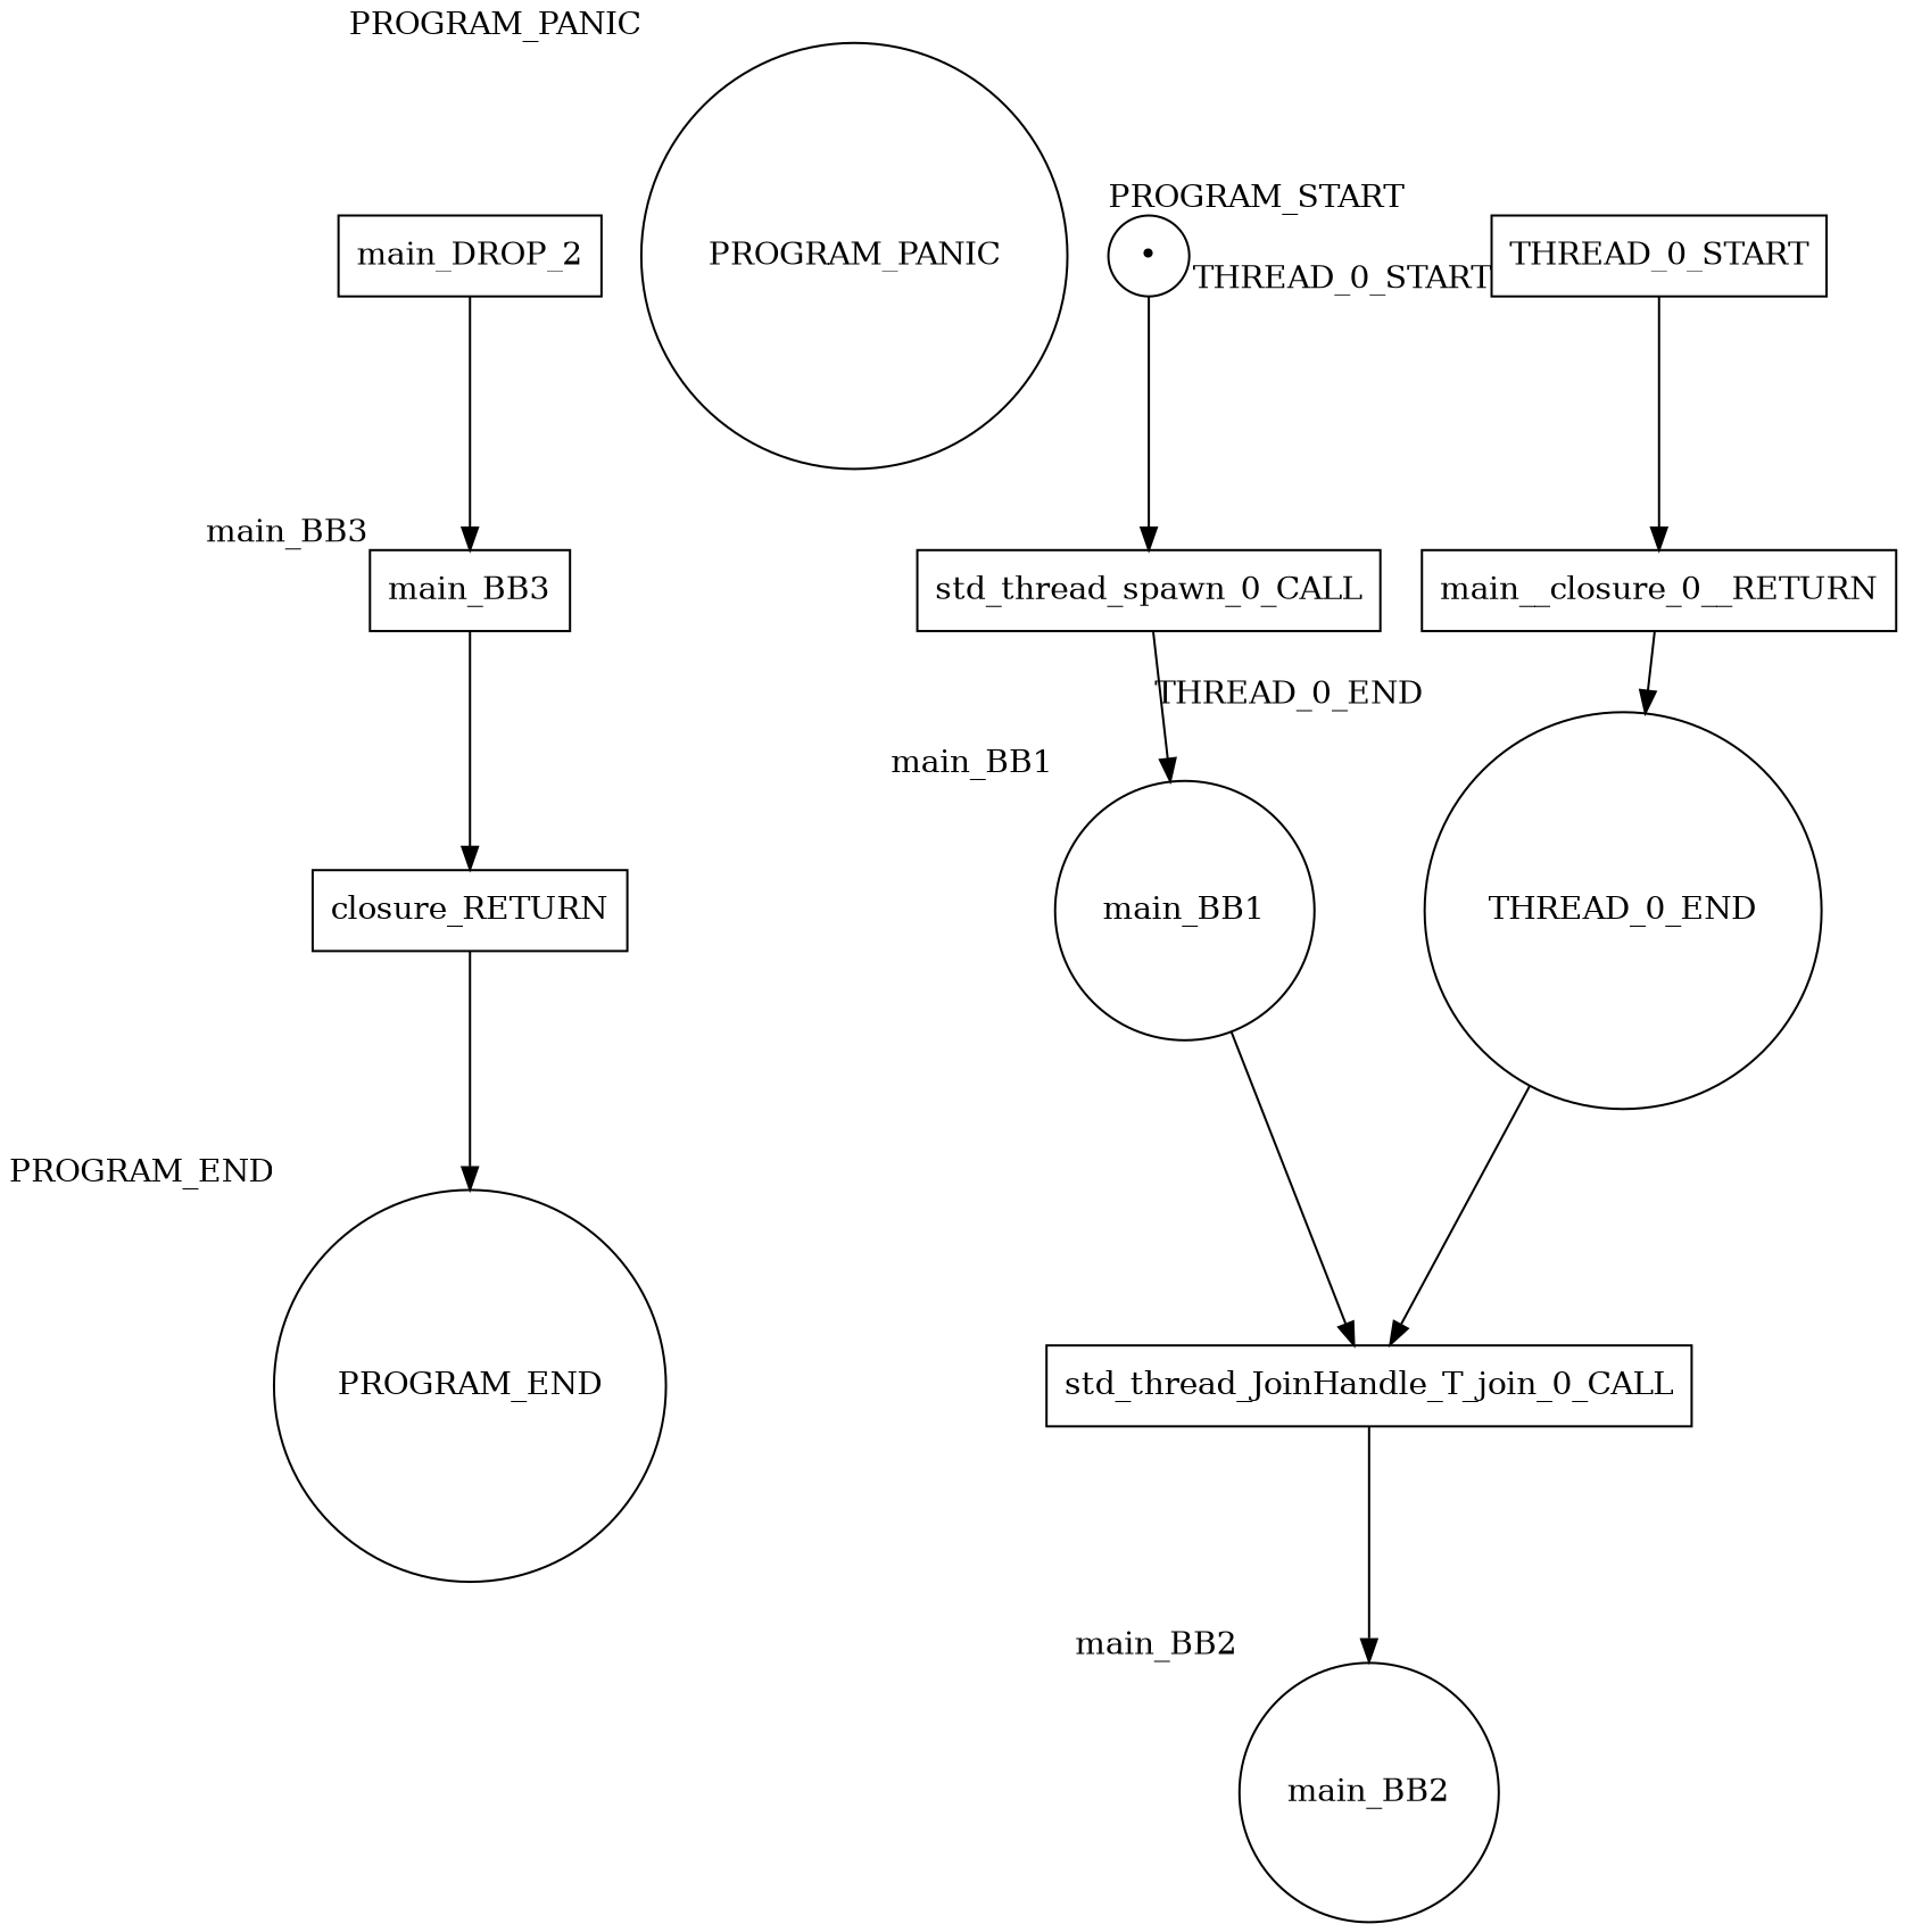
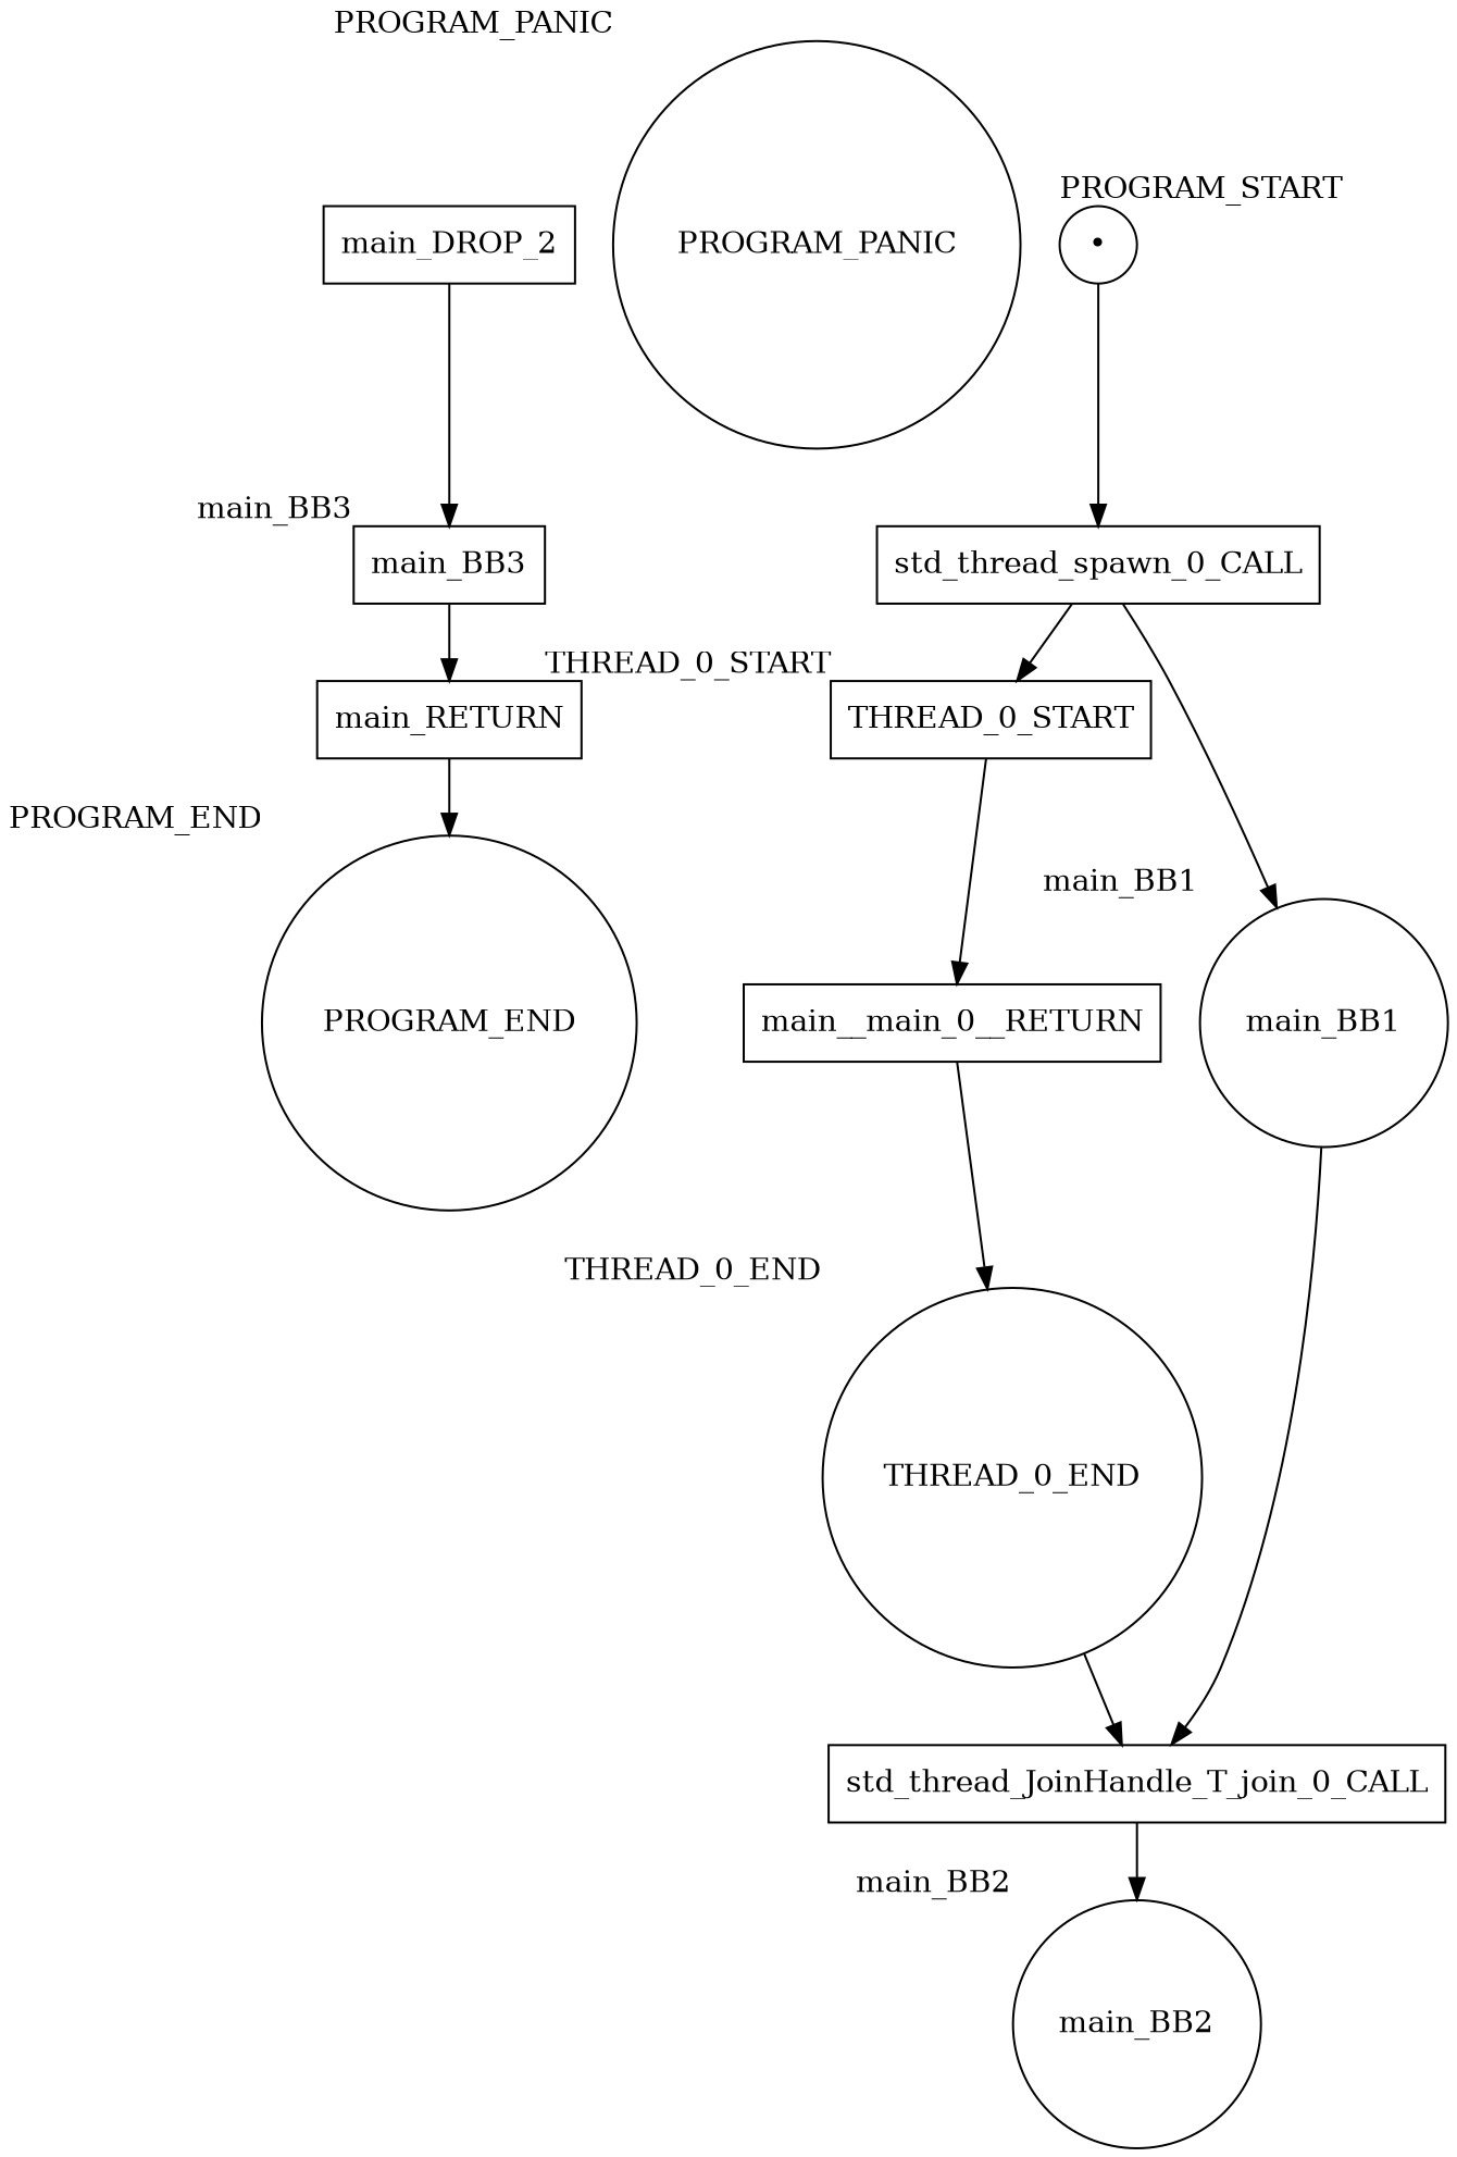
  digraph {
    node [shape=box]
    PROGRAM_END [shape=circle xlabel=PROGRAM_END]
    PROGRAM_PANIC [shape=circle xlabel=PROGRAM_PANIC]
    n3 [label="•" shape=circle xlabel=PROGRAM_START]
    n4 [label=std_thread_spawn_0_CALL]
    THREAD_0_START [xlabel=THREAD_0_START]
    main_BB1 [shape=circle xlabel=main_BB1]
    THREAD_0_END [shape=circle xlabel=THREAD_0_END]
    n8 [label=std_thread_JoinHandle_T_join_0_CALL]
    main_BB2 [shape=circle xlabel=main_BB2]
-   n10 [label=main__closure_0__RETURN]
+   n10 [label=main__main_0__RETURN]
    n11 [label=main_DROP_2]
    main_BB3 [xlabel=main_BB3]
-   n13 [label=closure_RETURN]
+   n13 [label=main_RETURN]
    n3 -> n4
+   n4 -> THREAD_0_START
    n4 -> main_BB1
    THREAD_0_START -> n10
    main_BB1 -> n8
    THREAD_0_END -> n8
    n8 -> main_BB2
    n10 -> THREAD_0_END
    n11 -> main_BB3
    main_BB3 -> n13
    n13 -> PROGRAM_END
  }
